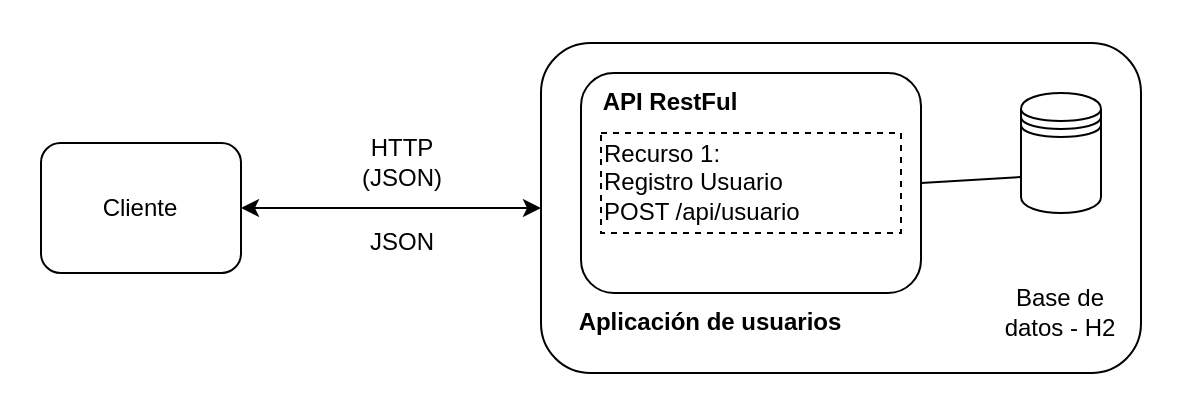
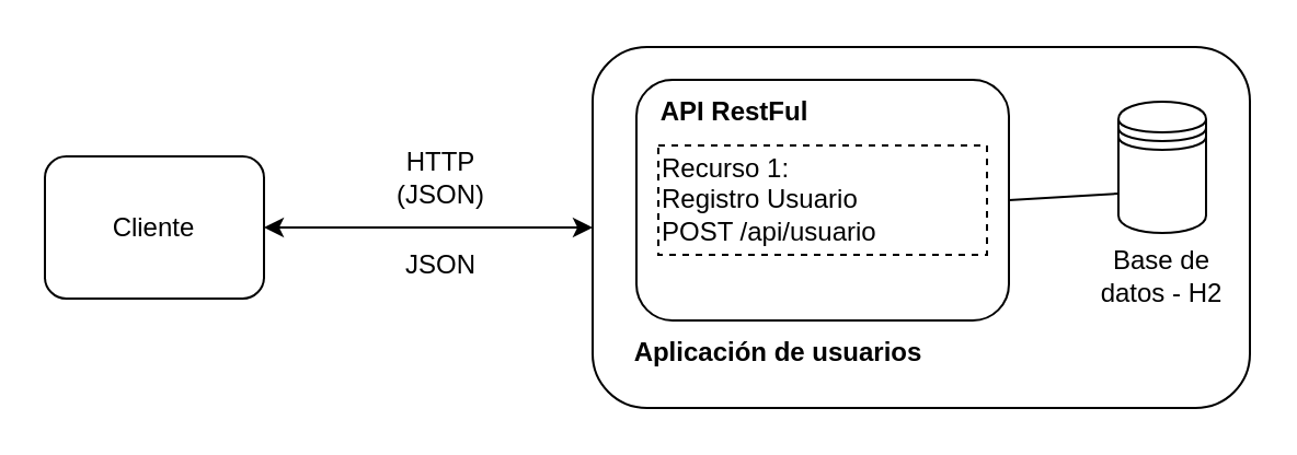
  <mxCell id="0" />
  <mxCell id="1" parent="0" />
  <mxCell id="2" value="" style="rounded=1;whiteSpace=wrap;html=1;" parent="1" vertex="1"><mxGeometry x="270" y="20" width="300" height="165" as="geometry" /></mxCell>
  <mxCell id="3" value="&lt;br&gt;&lt;br&gt;&lt;br&gt;&lt;br&gt;&lt;br&gt;&lt;br&gt;&lt;br&gt;&lt;br&gt;&lt;br&gt;&lt;br&gt;&lt;br&gt;&lt;br&gt;" style="shape=datastore;whiteSpace=wrap;html=1;" parent="1" vertex="1"><mxGeometry x="510" y="45" width="40" height="60" as="geometry" /></mxCell>
- <mxCell id="4" value="Base de datos - H2" style="text;html=1;strokeColor=none;fillColor=none;align=center;verticalAlign=middle;whiteSpace=wrap;rounded=0;" parent="1" vertex="1"><mxGeometry x="495" y="135" width="70" height="40" as="geometry" /></mxCell>
+ <mxCell id="4" value="Base de datos - H2" style="text;html=1;strokeColor=none;fillColor=none;align=center;verticalAlign=middle;whiteSpace=wrap;rounded=0;" parent="1" vertex="1"><mxGeometry x="495" y="105" width="70" height="40" as="geometry" /></mxCell>
  <mxCell id="5" value="&lt;b&gt;Aplicación de usuarios&lt;/b&gt;" style="text;html=1;strokeColor=none;fillColor=none;align=center;verticalAlign=middle;whiteSpace=wrap;rounded=0;" parent="1" vertex="1"><mxGeometry x="280" y="145" width="150" height="30" as="geometry" /></mxCell>
  <mxCell id="6" value="" style="rounded=1;whiteSpace=wrap;html=1;" parent="1" vertex="1"><mxGeometry x="290" y="35" width="170" height="110" as="geometry" /></mxCell>
  <mxCell id="7" value="&lt;b&gt;API RestFul&lt;/b&gt;" style="text;html=1;strokeColor=none;fillColor=none;align=center;verticalAlign=middle;whiteSpace=wrap;rounded=0;" parent="1" vertex="1"><mxGeometry x="290" y="35" width="90" height="30" as="geometry" /></mxCell>
  <mxCell id="8" value="Recurso 1: &lt;br&gt;Registro Usuario&lt;br&gt;&lt;div style=&quot;&quot;&gt;&lt;span style=&quot;background-color: initial;&quot;&gt;POST /api/usuario&lt;/span&gt;&lt;/div&gt;" style="rounded=0;whiteSpace=wrap;html=1;align=left;dashed=1;" parent="1" vertex="1"><mxGeometry x="300" y="65" width="150" height="50" as="geometry" /></mxCell>
  <mxCell id="9" value="Cliente" style="rounded=1;whiteSpace=wrap;html=1;" parent="1" vertex="1"><mxGeometry x="20" y="70" width="100" height="65" as="geometry" /></mxCell>
  <mxCell id="10" value="" style="endArrow=none;html=1;rounded=0;entryX=0;entryY=0.7;entryDx=0;entryDy=0;exitX=1;exitY=0.5;exitDx=0;exitDy=0;" parent="1" source="6" target="3" edge="1"><mxGeometry width="50" height="50" relative="1" as="geometry"><mxPoint x="180" y="140" as="sourcePoint" /><mxPoint x="230" y="90" as="targetPoint" /></mxGeometry></mxCell>
  <mxCell id="11" value="" style="endArrow=classic;startArrow=classic;html=1;rounded=0;entryX=0;entryY=0.5;entryDx=0;entryDy=0;exitX=1;exitY=0.5;exitDx=0;exitDy=0;" parent="1" source="9" target="2" edge="1"><mxGeometry width="50" height="50" relative="1" as="geometry"><mxPoint x="140" y="57.5" as="sourcePoint" /><mxPoint x="190" y="7.5" as="targetPoint" /></mxGeometry></mxCell>
  <mxCell id="12" value="HTTP (JSON)" style="text;html=1;strokeColor=none;fillColor=none;align=center;verticalAlign=middle;whiteSpace=wrap;rounded=0;" vertex="1" parent="1"><mxGeometry x="171" y="65" width="60" height="30" as="geometry" /></mxCell>
  <mxCell id="13" value="JSON" style="text;html=1;strokeColor=none;fillColor=none;align=center;verticalAlign=middle;whiteSpace=wrap;rounded=0;" vertex="1" parent="1"><mxGeometry x="171" y="105" width="60" height="30" as="geometry" /></mxCell>
